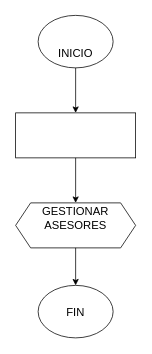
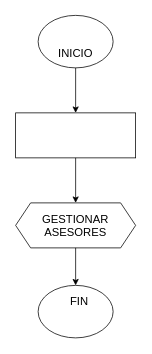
  <mxCell id="0" />
  <mxCell id="1" parent="0" />
  <mxCell id="2" value="" style="shape=hexagon;perimeter=hexagonPerimeter2;whiteSpace=wrap;html=1;fixedSize=1;" vertex="1" parent="1"><mxGeometry x="20" y="270" width="160" height="60" as="geometry" /></mxCell>
  <mxCell id="3" value="" style="ellipse;whiteSpace=wrap;html=1;" vertex="1" parent="1"><mxGeometry x="50" y="20" width="100" height="70" as="geometry" /></mxCell>
  <mxCell id="4" value="INICIO" style="text;html=1;align=center;verticalAlign=middle;whiteSpace=wrap;rounded=0;fontSize=15;" vertex="1" parent="1"><mxGeometry x="70" y="55" width="60" height="30" as="geometry" /></mxCell>
  <mxCell id="5" value="" style="endArrow=classic;html=1;rounded=0;exitX=0.5;exitY=1;exitDx=0;exitDy=0;entryX=0.5;entryY=0;entryDx=0;entryDy=0;entryPerimeter=0;" edge="1" parent="1" source="3" target="6"><mxGeometry width="50" height="50" relative="1" as="geometry"><mxPoint x="70" y="430" as="sourcePoint" /><mxPoint x="94" y="150" as="targetPoint" /></mxGeometry></mxCell>
  <mxCell id="6" value="" style="rounded=0;whiteSpace=wrap;html=1;" vertex="1" parent="1"><mxGeometry x="20" y="150" width="160" height="60" as="geometry" /></mxCell>
  <mxCell id="7" value="" style="endArrow=classic;html=1;rounded=0;exitX=0.5;exitY=1;exitDx=0;exitDy=0;" edge="1" parent="1" source="6"><mxGeometry width="50" height="50" relative="1" as="geometry"><mxPoint x="100" y="330" as="sourcePoint" /><mxPoint x="100" y="270" as="targetPoint" /></mxGeometry></mxCell>
- <mxCell id="8" value="GESTIONAR ASESORES" style="text;html=1;align=center;verticalAlign=middle;whiteSpace=wrap;rounded=0;fontSize=15;" vertex="1" parent="1"><mxGeometry x="25" y="275" width="150" height="30" as="geometry" /></mxCell>
+ <mxCell id="8" value="GESTIONAR ASESORES" style="text;html=1;align=center;verticalAlign=middle;whiteSpace=wrap;rounded=0;fontSize=15;" vertex="1" parent="1"><mxGeometry x="25" y="285" width="150" height="30" as="geometry" /></mxCell>
  <mxCell id="9" value="" style="endArrow=classic;html=1;rounded=0;exitX=0.5;exitY=1;exitDx=0;exitDy=0;" edge="1" parent="1" source="2"><mxGeometry width="50" height="50" relative="1" as="geometry"><mxPoint x="100" y="430" as="sourcePoint" /><mxPoint x="100" y="380" as="targetPoint" /></mxGeometry></mxCell>
  <mxCell id="10" value="" style="ellipse;whiteSpace=wrap;html=1;" vertex="1" parent="1"><mxGeometry x="50" y="380" width="100" height="70" as="geometry" /></mxCell>
- <mxCell id="11" value="FIN" style="text;html=1;align=center;verticalAlign=middle;whiteSpace=wrap;rounded=0;fontSize=15;" vertex="1" parent="1"><mxGeometry x="70" y="400" width="60" height="30" as="geometry" /></mxCell>
+ <mxCell id="11" value="FIN" style="text;html=1;align=center;verticalAlign=middle;whiteSpace=wrap;rounded=0;fontSize=15;" vertex="1" parent="1"><mxGeometry x="75" y="385" width="60" height="30" as="geometry" /></mxCell>
